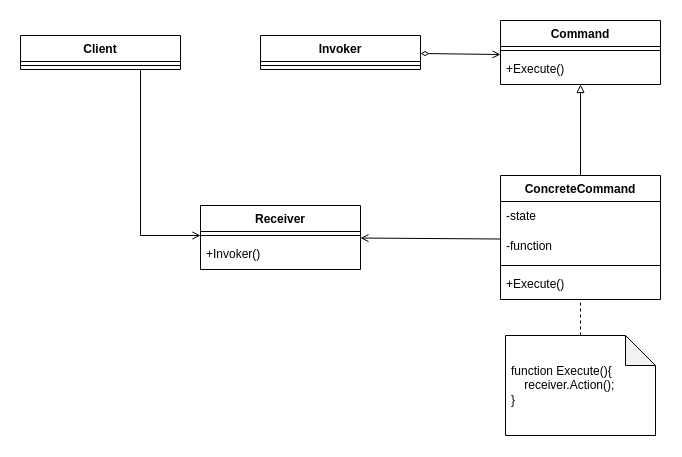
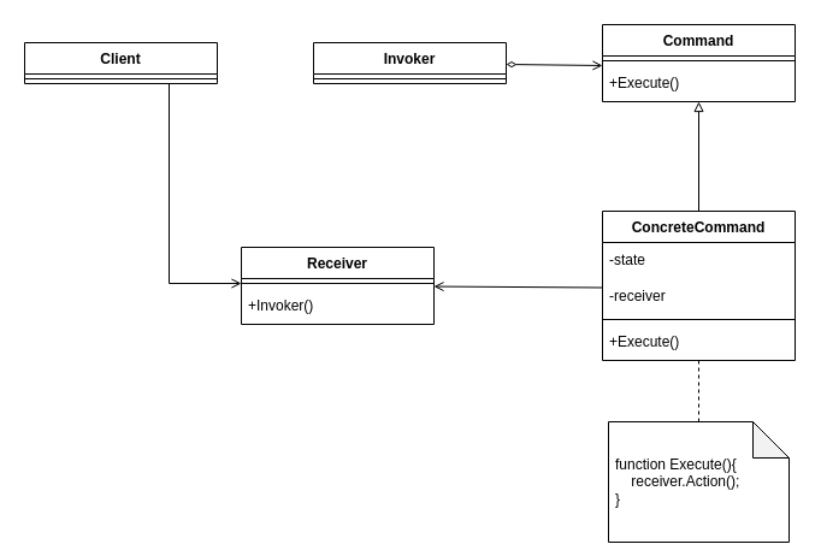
  <mxCell id="0" />
  <mxCell id="1" parent="0" />
  <mxCell id="2" style="edgeStyle=orthogonalEdgeStyle;rounded=0;orthogonalLoop=1;jettySize=auto;html=1;exitX=0.75;exitY=1;exitDx=0;exitDy=0;endArrow=open;endFill=0;" edge="1" parent="1" source="3" target="10"><mxGeometry relative="1" as="geometry"><Array as="points"><mxPoint x="140" y="235" /></Array></mxGeometry></mxCell>
  <mxCell id="3" value="Client" style="swimlane;fontStyle=1;align=center;verticalAlign=top;childLayout=stackLayout;horizontal=1;startSize=26;horizontalStack=0;resizeParent=1;resizeParentMax=0;resizeLast=0;collapsible=1;marginBottom=0;whiteSpace=wrap;html=1;" vertex="1" parent="1"><mxGeometry y="35" width="160" height="34" as="geometry" x="20" /></mxCell>
  <mxCell id="4" value="" style="line;strokeWidth=1;fillColor=none;align=left;verticalAlign=middle;spacingTop=-1;spacingLeft=3;spacingRight=3;rotatable=0;labelPosition=right;points=[];portConstraint=eastwest;strokeColor=inherit;" vertex="1" parent="3"><mxGeometry y="26" width="160" height="8" as="geometry" /></mxCell>
  <mxCell id="5" value="Invoker" style="swimlane;fontStyle=1;align=center;verticalAlign=top;childLayout=stackLayout;horizontal=1;startSize=26;horizontalStack=0;resizeParent=1;resizeParentMax=0;resizeLast=0;collapsible=1;marginBottom=0;whiteSpace=wrap;html=1;" vertex="1" parent="1"><mxGeometry x="260" y="35" width="160" height="34" as="geometry" /></mxCell>
  <mxCell id="6" value="" style="line;strokeWidth=1;fillColor=none;align=left;verticalAlign=middle;spacingTop=-1;spacingLeft=3;spacingRight=3;rotatable=0;labelPosition=right;points=[];portConstraint=eastwest;strokeColor=inherit;" vertex="1" parent="5"><mxGeometry y="26" width="160" height="8" as="geometry" /></mxCell>
  <mxCell id="7" value="Command" style="swimlane;fontStyle=1;align=center;verticalAlign=top;childLayout=stackLayout;horizontal=1;startSize=26;horizontalStack=0;resizeParent=1;resizeParentMax=0;resizeLast=0;collapsible=1;marginBottom=0;whiteSpace=wrap;html=1;" vertex="1" parent="1"><mxGeometry x="500" y="20" width="160" height="64" as="geometry" /></mxCell>
  <mxCell id="8" value="" style="line;strokeWidth=1;fillColor=none;align=left;verticalAlign=middle;spacingTop=-1;spacingLeft=3;spacingRight=3;rotatable=0;labelPosition=right;points=[];portConstraint=eastwest;strokeColor=inherit;" vertex="1" parent="7"><mxGeometry y="26" width="160" height="8" as="geometry" /></mxCell>
  <mxCell id="9" value="+Execute()" style="text;html=1;strokeColor=none;fillColor=none;align=left;verticalAlign=middle;whiteSpace=wrap;rounded=0;spacingLeft=4;spacingRight=4;" vertex="1" parent="7"><mxGeometry y="34" width="160" height="30" as="geometry" /></mxCell>
  <mxCell id="10" value="Receiver" style="swimlane;fontStyle=1;align=center;verticalAlign=top;childLayout=stackLayout;horizontal=1;startSize=26;horizontalStack=0;resizeParent=1;resizeParentMax=0;resizeLast=0;collapsible=1;marginBottom=0;whiteSpace=wrap;html=1;" vertex="1" parent="1"><mxGeometry x="200" y="205" width="160" height="64" as="geometry" /></mxCell>
  <mxCell id="11" value="" style="line;strokeWidth=1;fillColor=none;align=left;verticalAlign=middle;spacingTop=-1;spacingLeft=3;spacingRight=3;rotatable=0;labelPosition=right;points=[];portConstraint=eastwest;strokeColor=inherit;" vertex="1" parent="10"><mxGeometry y="26" width="160" height="8" as="geometry" /></mxCell>
  <mxCell id="12" value="+Invoker()" style="text;html=1;strokeColor=none;fillColor=none;align=left;verticalAlign=middle;whiteSpace=wrap;rounded=0;spacingLeft=4;spacingRight=4;" vertex="1" parent="10"><mxGeometry y="34" width="160" height="30" as="geometry" /></mxCell>
  <mxCell id="13" style="rounded=0;orthogonalLoop=1;jettySize=auto;html=1;exitX=0.5;exitY=0;exitDx=0;exitDy=0;endArrow=block;endFill=0;" edge="1" parent="1" source="14" target="7"><mxGeometry relative="1" as="geometry" /></mxCell>
  <mxCell id="14" value="ConcreteCommand" style="swimlane;fontStyle=1;align=center;verticalAlign=top;childLayout=stackLayout;horizontal=1;startSize=26;horizontalStack=0;resizeParent=1;resizeParentMax=0;resizeLast=0;collapsible=1;marginBottom=0;whiteSpace=wrap;html=1;" vertex="1" parent="1"><mxGeometry x="500" y="175" width="160" height="124" as="geometry" /></mxCell>
  <mxCell id="15" value="-state" style="text;html=1;strokeColor=none;fillColor=none;align=left;verticalAlign=middle;whiteSpace=wrap;rounded=0;spacingLeft=4;spacingRight=4;" vertex="1" parent="14"><mxGeometry y="26" width="160" height="30" as="geometry" /></mxCell>
- <mxCell id="16" value="-function" style="text;html=1;strokeColor=none;fillColor=none;align=left;verticalAlign=middle;whiteSpace=wrap;rounded=0;spacingLeft=4;spacingRight=4;" vertex="1" parent="14"><mxGeometry y="56" width="160" height="30" as="geometry" /></mxCell>
+ <mxCell id="16" value="-receiver" style="text;html=1;strokeColor=none;fillColor=none;align=left;verticalAlign=middle;whiteSpace=wrap;rounded=0;spacingLeft=4;spacingRight=4;" vertex="1" parent="14"><mxGeometry y="56" width="160" height="30" as="geometry" /></mxCell>
  <mxCell id="17" value="" style="line;strokeWidth=1;fillColor=none;align=left;verticalAlign=middle;spacingTop=-1;spacingLeft=3;spacingRight=3;rotatable=0;labelPosition=right;points=[];portConstraint=eastwest;strokeColor=inherit;" vertex="1" parent="14"><mxGeometry y="86" width="160" height="8" as="geometry" /></mxCell>
  <mxCell id="18" value="+Execute()" style="text;html=1;strokeColor=none;fillColor=none;align=left;verticalAlign=middle;whiteSpace=wrap;rounded=0;spacingLeft=4;spacingRight=4;" vertex="1" parent="14"><mxGeometry y="94" width="160" height="30" as="geometry" /></mxCell>
  <mxCell id="19" style="rounded=0;orthogonalLoop=1;jettySize=auto;html=1;exitX=0.5;exitY=0;exitDx=0;exitDy=0;exitPerimeter=0;entryX=0.5;entryY=1;entryDx=0;entryDy=0;endArrow=none;endFill=0;dashed=1;" edge="1" parent="1" source="20" target="18"><mxGeometry relative="1" as="geometry" /></mxCell>
- <mxCell id="20" value="function Execute(){&lt;br&gt;&amp;nbsp; &amp;nbsp; receiver.Action();&lt;br&gt;}" style="shape=note;whiteSpace=wrap;html=1;backgroundOutline=1;darkOpacity=0.05;align=left;spacingLeft=4;spacingRight=4;" vertex="1" parent="1"><mxGeometry x="505" y="335" width="150" height="100" as="geometry" /></mxCell>
+ <mxCell id="20" value="function Execute(){&lt;br&gt;&amp;nbsp; &amp;nbsp; receiver.Action();&lt;br&gt;}" style="shape=note;whiteSpace=wrap;html=1;backgroundOutline=1;darkOpacity=0.05;align=left;spacingLeft=4;spacingRight=4;" vertex="1" parent="1"><mxGeometry x="505" y="350" width="150" height="100" as="geometry" /></mxCell>
  <mxCell id="21" style="rounded=0;orthogonalLoop=1;jettySize=auto;html=1;exitX=0;exitY=0.25;exitDx=0;exitDy=0;endArrow=open;endFill=0;" edge="1" parent="1" source="16" target="10"><mxGeometry relative="1" as="geometry"><mxPoint x="410" y="245" as="targetPoint" /></mxGeometry></mxCell>
  <mxCell id="22" style="rounded=0;orthogonalLoop=1;jettySize=auto;html=1;exitX=0;exitY=0;exitDx=0;exitDy=0;endArrow=diamondThin;endFill=0;startArrow=open;startFill=0;" edge="1" parent="1" source="9" target="5"><mxGeometry relative="1" as="geometry" /></mxCell>
